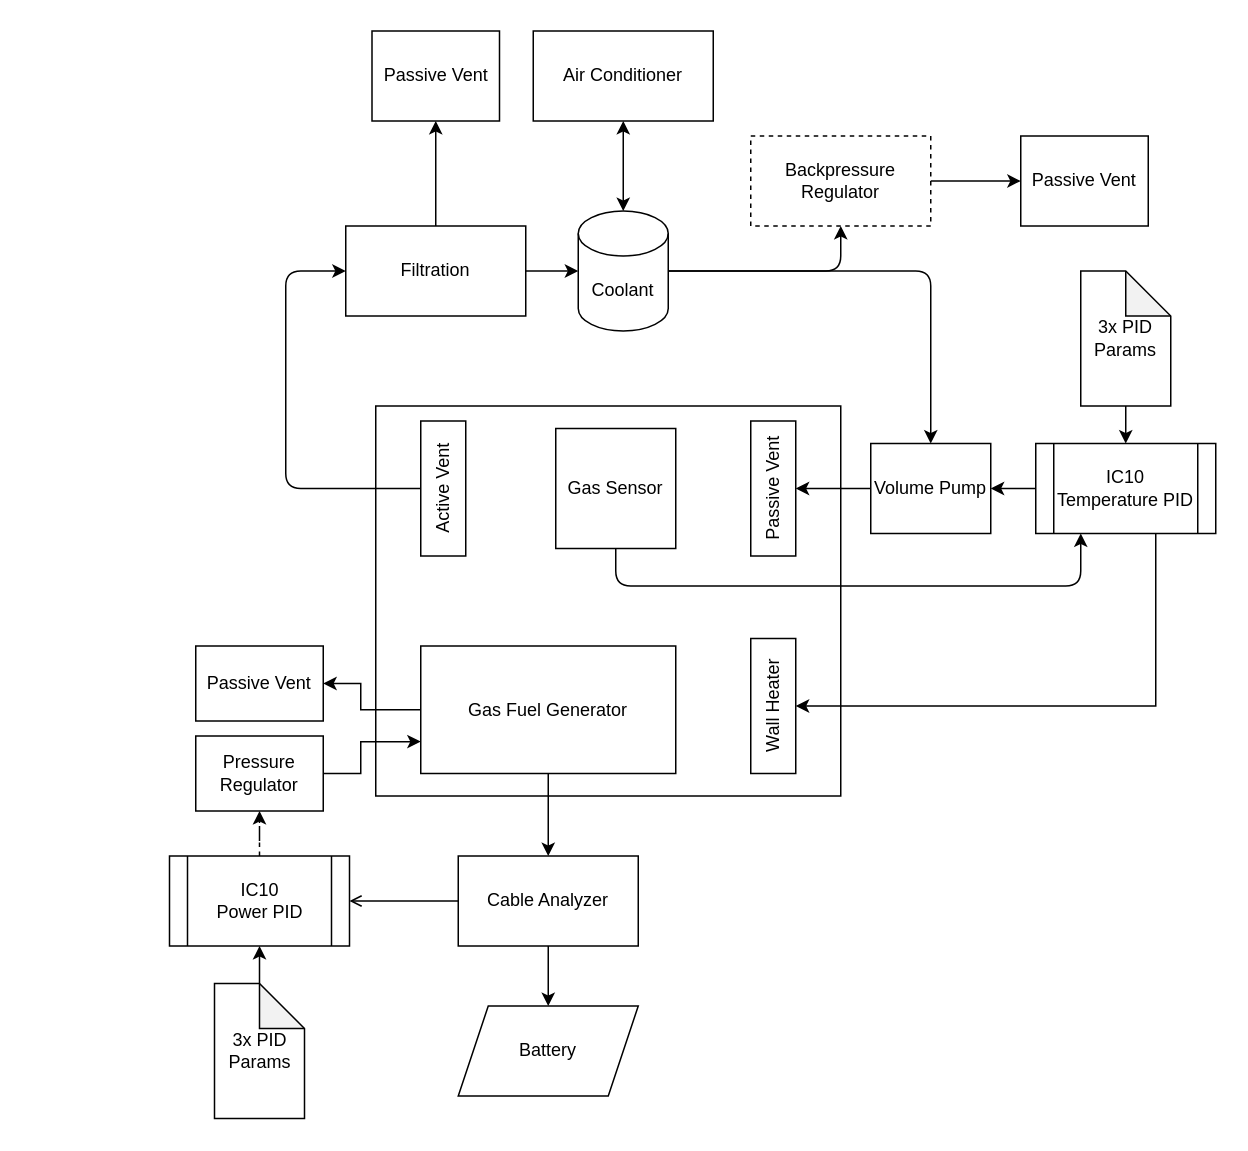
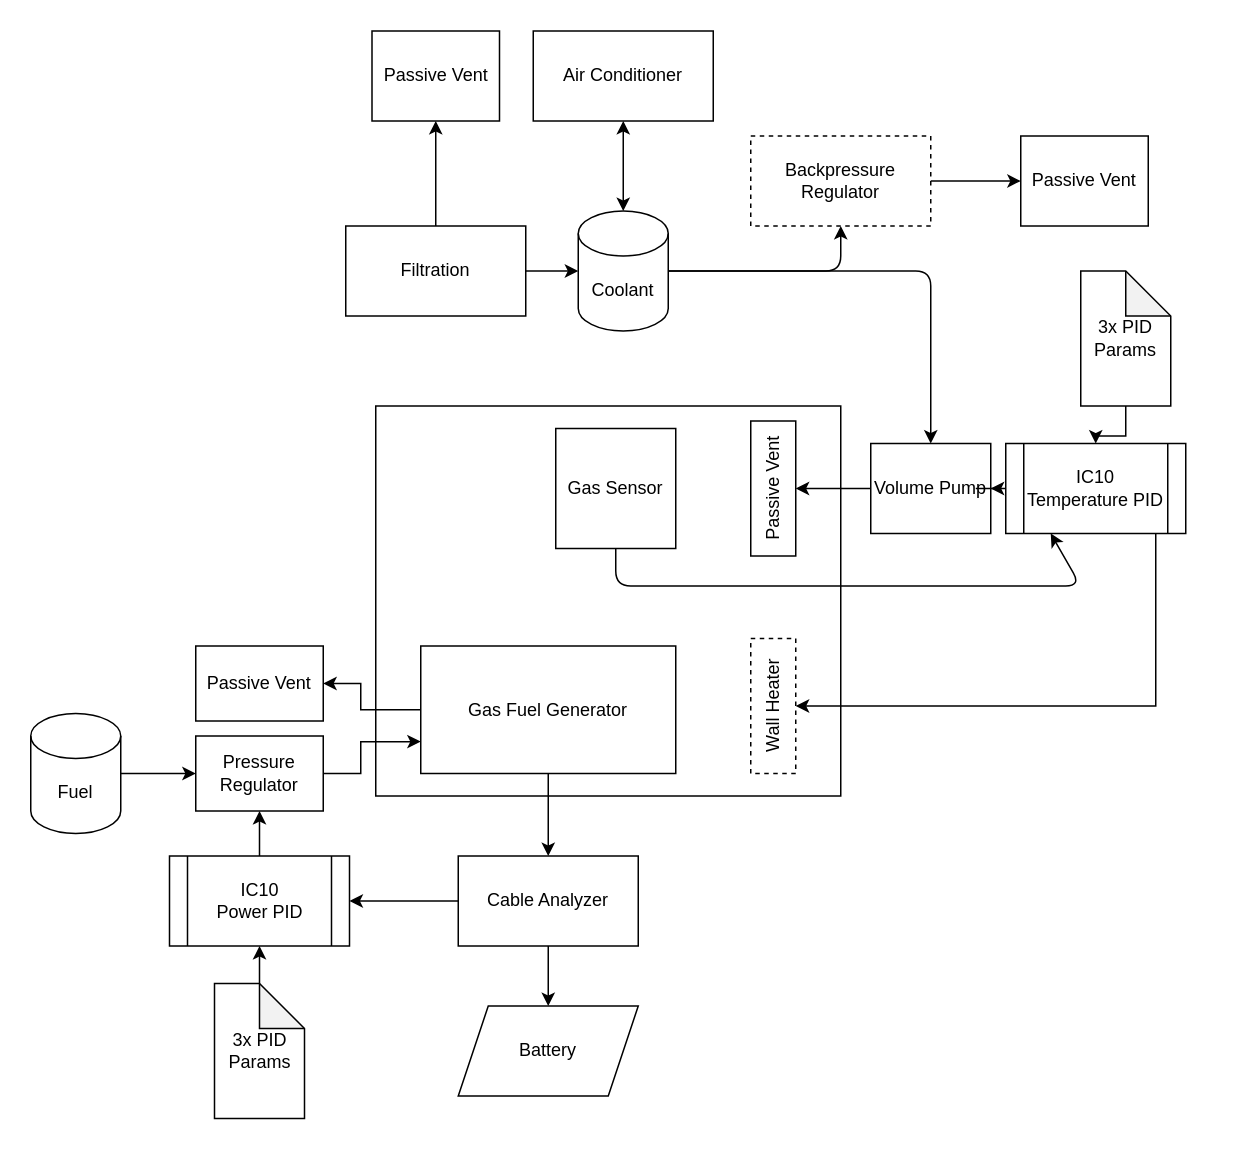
  <mxCell id="0" />
  <mxCell id="1" parent="0" />
  <mxCell id="2" value="" style="rounded=0;whiteSpace=wrap;html=1;" vertex="1" parent="1"><mxGeometry x="250" y="270" width="310" height="260" as="geometry" /></mxCell>
  <mxCell id="3" style="edgeStyle=orthogonalEdgeStyle;rounded=0;orthogonalLoop=1;jettySize=auto;html=1;entryX=1;entryY=0.5;entryDx=0;entryDy=0;" edge="1" parent="1" source="5" target="35"><mxGeometry relative="1" as="geometry"><Array as="points"><mxPoint x="240" y="473" /><mxPoint x="240" y="455" /></Array></mxGeometry></mxCell>
  <mxCell id="4" style="edgeStyle=orthogonalEdgeStyle;rounded=0;orthogonalLoop=1;jettySize=auto;html=1;entryX=0.5;entryY=0;entryDx=0;entryDy=0;" edge="1" parent="1" source="5" target="40"><mxGeometry relative="1" as="geometry" /></mxCell>
  <mxCell id="5" value="Gas Fuel Generator" style="rounded=0;whiteSpace=wrap;html=1;" vertex="1" parent="1"><mxGeometry x="280" y="430" width="170" height="85" as="geometry" /></mxCell>
- <mxCell id="8" value="Active Vent" style="rounded=0;whiteSpace=wrap;html=1;horizontal=0;" vertex="1" parent="1"><mxGeometry x="280" y="280" width="30" height="90" as="geometry" /></mxCell>
+ <mxCell id="6" style="edgeStyle=orthogonalEdgeStyle;rounded=0;orthogonalLoop=1;jettySize=auto;html=1;" edge="1" parent="1" source="7" target="34"><mxGeometry relative="1" as="geometry" /></mxCell>
+ <mxCell id="7" value="Fuel" style="shape=cylinder3;whiteSpace=wrap;html=1;boundedLbl=1;backgroundOutline=1;size=15;" vertex="1" parent="1"><mxGeometry x="20" y="475" width="60" height="80" as="geometry" /></mxCell>
  <mxCell id="9" value="&lt;div&gt;Passive Vent&lt;/div&gt;" style="rounded=0;whiteSpace=wrap;html=1;horizontal=0;" vertex="1" parent="1"><mxGeometry x="500" y="280" width="30" height="90" as="geometry" /></mxCell>
  <mxCell id="10" value="Coolant" style="shape=cylinder3;whiteSpace=wrap;html=1;boundedLbl=1;backgroundOutline=1;size=15;" vertex="1" parent="1"><mxGeometry x="385" y="140" width="60" height="80" as="geometry" /></mxCell>
  <mxCell id="11" value="Volume Pump" style="rounded=0;whiteSpace=wrap;html=1;" vertex="1" parent="1"><mxGeometry x="580" y="295" width="80" height="60" as="geometry" /></mxCell>
  <mxCell id="12" value="" style="endArrow=classic;html=1;exitX=1;exitY=0.5;exitDx=0;exitDy=0;exitPerimeter=0;entryX=0.5;entryY=0;entryDx=0;entryDy=0;" edge="1" parent="1" source="10" target="11"><mxGeometry width="50" height="50" relative="1" as="geometry"><mxPoint x="530" y="160" as="sourcePoint" /><mxPoint x="580" y="110" as="targetPoint" /><Array as="points"><mxPoint x="620" y="180" /></Array></mxGeometry></mxCell>
  <mxCell id="13" value="" style="endArrow=classic;html=1;exitX=0;exitY=0.5;exitDx=0;exitDy=0;entryX=1;entryY=0.5;entryDx=0;entryDy=0;" edge="1" parent="1" source="11" target="9"><mxGeometry width="50" height="50" relative="1" as="geometry"><mxPoint x="680" y="440" as="sourcePoint" /><mxPoint x="730" y="390" as="targetPoint" /></mxGeometry></mxCell>
  <mxCell id="14" value="Air Conditioner" style="rounded=0;whiteSpace=wrap;html=1;" vertex="1" parent="1"><mxGeometry x="355" y="20" width="120" height="60" as="geometry" /></mxCell>
  <mxCell id="15" value="" style="endArrow=classic;startArrow=classic;html=1;entryX=0.5;entryY=1;entryDx=0;entryDy=0;" edge="1" parent="1" source="10" target="14"><mxGeometry width="50" height="50" relative="1" as="geometry"><mxPoint x="240" y="170" as="sourcePoint" /><mxPoint x="290" y="120" as="targetPoint" /></mxGeometry></mxCell>
- <mxCell id="16" value="" style="endArrow=classic;html=1;exitX=0;exitY=0.5;exitDx=0;exitDy=0;entryX=0;entryY=0.5;entryDx=0;entryDy=0;" edge="1" parent="1" source="8" target="17"><mxGeometry width="50" height="50" relative="1" as="geometry"><mxPoint x="170" y="290" as="sourcePoint" /><mxPoint x="50" y="190" as="targetPoint" /><Array as="points"><mxPoint x="190" y="325" /><mxPoint x="190" y="180" /></Array></mxGeometry></mxCell>
  <mxCell id="17" value="Filtration" style="rounded=0;whiteSpace=wrap;html=1;" vertex="1" parent="1"><mxGeometry x="230" y="150" width="120" height="60" as="geometry" /></mxCell>
  <mxCell id="18" value="" style="endArrow=classic;html=1;exitX=1;exitY=0.5;exitDx=0;exitDy=0;entryX=0;entryY=0.5;entryDx=0;entryDy=0;entryPerimeter=0;" edge="1" parent="1" source="17" target="10"><mxGeometry width="50" height="50" relative="1" as="geometry"><mxPoint x="120" y="120" as="sourcePoint" /><mxPoint x="170" y="70" as="targetPoint" /></mxGeometry></mxCell>
  <mxCell id="19" value="&lt;div&gt;Passive Vent&lt;/div&gt;" style="rounded=0;whiteSpace=wrap;html=1;horizontal=1;" vertex="1" parent="1"><mxGeometry x="247.5" y="20" width="85" height="60" as="geometry" /></mxCell>
  <mxCell id="20" value="" style="endArrow=classic;html=1;exitX=0.5;exitY=0;exitDx=0;exitDy=0;entryX=0.5;entryY=1;entryDx=0;entryDy=0;" edge="1" parent="1" source="17" target="19"><mxGeometry width="50" height="50" relative="1" as="geometry"><mxPoint x="80" y="150" as="sourcePoint" /><mxPoint x="130" y="100" as="targetPoint" /></mxGeometry></mxCell>
  <mxCell id="21" value="Backpressure Regulator" style="rounded=0;whiteSpace=wrap;html=1;dashed=1;" vertex="1" parent="1"><mxGeometry x="500" y="90" width="120" height="60" as="geometry" /></mxCell>
  <mxCell id="22" value="&lt;div&gt;Passive Vent&lt;/div&gt;" style="rounded=0;whiteSpace=wrap;html=1;horizontal=1;" vertex="1" parent="1"><mxGeometry x="680" y="90" width="85" height="60" as="geometry" /></mxCell>
  <mxCell id="23" value="" style="endArrow=classic;html=1;exitX=1;exitY=0.5;exitDx=0;exitDy=0;entryX=0;entryY=0.5;entryDx=0;entryDy=0;" edge="1" parent="1" source="21" target="22"><mxGeometry width="50" height="50" relative="1" as="geometry"><mxPoint x="750" y="220" as="sourcePoint" /><mxPoint x="800" y="170" as="targetPoint" /></mxGeometry></mxCell>
  <mxCell id="24" value="" style="endArrow=classic;html=1;entryX=0.5;entryY=1;entryDx=0;entryDy=0;exitX=1;exitY=0.5;exitDx=0;exitDy=0;exitPerimeter=0;" edge="1" parent="1" source="10" target="21"><mxGeometry width="50" height="50" relative="1" as="geometry"><mxPoint x="500" y="210" as="sourcePoint" /><mxPoint x="160" y="200" as="targetPoint" /><Array as="points"><mxPoint x="560" y="180" /></Array></mxGeometry></mxCell>
  <mxCell id="25" style="edgeStyle=orthogonalEdgeStyle;rounded=0;orthogonalLoop=1;jettySize=auto;html=1;" edge="1" parent="1" source="27" target="11"><mxGeometry relative="1" as="geometry" /></mxCell>
  <mxCell id="26" style="edgeStyle=orthogonalEdgeStyle;rounded=0;orthogonalLoop=1;jettySize=auto;html=1;entryX=1;entryY=0.5;entryDx=0;entryDy=0;" edge="1" parent="1" source="27" target="32"><mxGeometry relative="1" as="geometry"><Array as="points"><mxPoint x="770" y="470" /></Array></mxGeometry></mxCell>
- <mxCell id="27" value="&lt;div&gt;IC10&lt;/div&gt;&lt;div&gt;Temperature PID&lt;br&gt;&lt;/div&gt;" style="shape=process;whiteSpace=wrap;html=1;backgroundOutline=1;" vertex="1" parent="1"><mxGeometry x="690" y="295" width="120" height="60" as="geometry" /></mxCell>
+ <mxCell id="27" value="&lt;div&gt;IC10&lt;/div&gt;&lt;div&gt;Temperature PID&lt;br&gt;&lt;/div&gt;" style="shape=process;whiteSpace=wrap;html=1;backgroundOutline=1;" vertex="1" parent="1"><mxGeometry x="670" y="295" width="120" height="60" as="geometry" /></mxCell>
  <mxCell id="28" value="Gas Sensor" style="whiteSpace=wrap;html=1;aspect=fixed;" vertex="1" parent="1"><mxGeometry x="370" y="285" width="80" height="80" as="geometry" /></mxCell>
  <mxCell id="29" value="" style="endArrow=classic;html=1;exitX=0.5;exitY=1;exitDx=0;exitDy=0;entryX=0.25;entryY=1;entryDx=0;entryDy=0;" edge="1" parent="1" source="28" target="27"><mxGeometry width="50" height="50" relative="1" as="geometry"><mxPoint x="330" y="380" as="sourcePoint" /><mxPoint x="380" y="330" as="targetPoint" /><Array as="points"><mxPoint x="410" y="390" /><mxPoint x="720" y="390" /></Array></mxGeometry></mxCell>
  <mxCell id="30" style="edgeStyle=orthogonalEdgeStyle;rounded=0;orthogonalLoop=1;jettySize=auto;html=1;entryX=0.5;entryY=0;entryDx=0;entryDy=0;" edge="1" parent="1" source="31" target="27"><mxGeometry relative="1" as="geometry" /></mxCell>
  <mxCell id="31" value="3x PID Params" style="shape=note;whiteSpace=wrap;html=1;backgroundOutline=1;darkOpacity=0.05;" vertex="1" parent="1"><mxGeometry x="720" y="180" width="60" height="90" as="geometry" /></mxCell>
- <mxCell id="32" value="&lt;div&gt;Wall Heater&lt;/div&gt;" style="rounded=0;whiteSpace=wrap;html=1;horizontal=0;" vertex="1" parent="1"><mxGeometry x="500" y="425" width="30" height="90" as="geometry" /></mxCell>
+ <mxCell id="32" value="&lt;div&gt;Wall Heater&lt;/div&gt;" style="rounded=0;whiteSpace=wrap;html=1;horizontal=0;dashed=1;" vertex="1" parent="1"><mxGeometry x="500" y="425" width="30" height="90" as="geometry" /></mxCell>
  <mxCell id="33" style="edgeStyle=orthogonalEdgeStyle;rounded=0;orthogonalLoop=1;jettySize=auto;html=1;entryX=0;entryY=0.75;entryDx=0;entryDy=0;" edge="1" parent="1" source="34" target="5"><mxGeometry relative="1" as="geometry"><Array as="points"><mxPoint x="240" y="515" /><mxPoint x="240" y="494" /></Array></mxGeometry></mxCell>
  <mxCell id="34" value="Pressure Regulator" style="rounded=0;whiteSpace=wrap;html=1;" vertex="1" parent="1"><mxGeometry x="130" y="490" width="85" height="50" as="geometry" /></mxCell>
  <mxCell id="35" value="&lt;div&gt;Passive Vent&lt;/div&gt;" style="rounded=0;whiteSpace=wrap;html=1;horizontal=1;" vertex="1" parent="1"><mxGeometry x="130" y="430" width="85" height="50" as="geometry" /></mxCell>
- <mxCell id="36" style="edgeStyle=orthogonalEdgeStyle;rounded=0;orthogonalLoop=1;jettySize=auto;html=1;entryX=0.5;entryY=1;entryDx=0;entryDy=0;dashed=1;" edge="1" parent="1" source="37" target="34"><mxGeometry relative="1" as="geometry" /></mxCell>
+ <mxCell id="36" style="edgeStyle=orthogonalEdgeStyle;rounded=0;orthogonalLoop=1;jettySize=auto;html=1;entryX=0.5;entryY=1;entryDx=0;entryDy=0;" edge="1" parent="1" source="37" target="34"><mxGeometry relative="1" as="geometry" /></mxCell>
  <mxCell id="37" value="&lt;div&gt;IC10&lt;/div&gt;&lt;div&gt;Power PID&lt;br&gt;&lt;/div&gt;" style="shape=process;whiteSpace=wrap;html=1;backgroundOutline=1;" vertex="1" parent="1"><mxGeometry x="112.5" y="570" width="120" height="60" as="geometry" /></mxCell>
- <mxCell id="38" style="edgeStyle=orthogonalEdgeStyle;rounded=0;orthogonalLoop=1;jettySize=auto;html=1;entryX=1;entryY=0.5;entryDx=0;entryDy=0;endArrow=open;" edge="1" parent="1" source="40" target="37"><mxGeometry relative="1" as="geometry" /></mxCell>
+ <mxCell id="38" style="edgeStyle=orthogonalEdgeStyle;rounded=0;orthogonalLoop=1;jettySize=auto;html=1;entryX=1;entryY=0.5;entryDx=0;entryDy=0;" edge="1" parent="1" source="40" target="37"><mxGeometry relative="1" as="geometry" /></mxCell>
  <mxCell id="39" style="edgeStyle=orthogonalEdgeStyle;rounded=0;orthogonalLoop=1;jettySize=auto;html=1;" edge="1" parent="1" source="40" target="41"><mxGeometry relative="1" as="geometry" /></mxCell>
  <mxCell id="40" value="Cable Analyzer" style="rounded=0;whiteSpace=wrap;html=1;" vertex="1" parent="1"><mxGeometry x="305" y="570" width="120" height="60" as="geometry" /></mxCell>
  <mxCell id="41" value="Battery" style="shape=parallelogram;perimeter=parallelogramPerimeter;whiteSpace=wrap;html=1;fixedSize=1;" vertex="1" parent="1"><mxGeometry x="305" y="670" width="120" height="60" as="geometry" /></mxCell>
  <mxCell id="42" style="edgeStyle=orthogonalEdgeStyle;rounded=0;orthogonalLoop=1;jettySize=auto;html=1;" edge="1" parent="1" source="43" target="37"><mxGeometry relative="1" as="geometry" /></mxCell>
  <mxCell id="43" value="3x PID Params" style="shape=note;whiteSpace=wrap;html=1;backgroundOutline=1;darkOpacity=0.05;" vertex="1" parent="1"><mxGeometry x="142.5" y="655" width="60" height="90" as="geometry" /></mxCell>
